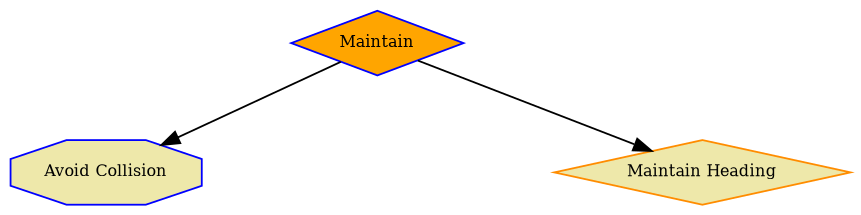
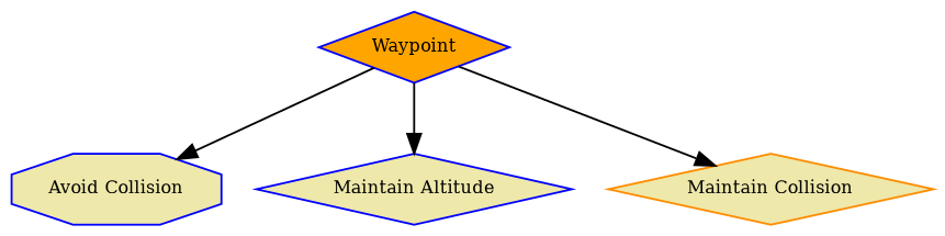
  digraph {
    fontname="times-roman"
    node [color=blue fillcolor=palegoldenrod fontcolor=black fontname="times-roman" fontsize=9 shape=diamond style=filled]
    edge [fontname="times-roman"]
-   n1 [fillcolor=orange label=Maintain]
+   n1 [fillcolor=orange label=Waypoint]
    n2 [label="Avoid Collision" shape=octagon]
-   n4 [color=darkorange label="Maintain Heading"]
+   n3 [label="Maintain Altitude"]
+   n4 [color=darkorange label="Maintain Collision"]
    n1 -> n2
+   n1 -> n3
    n1 -> n4
  }
